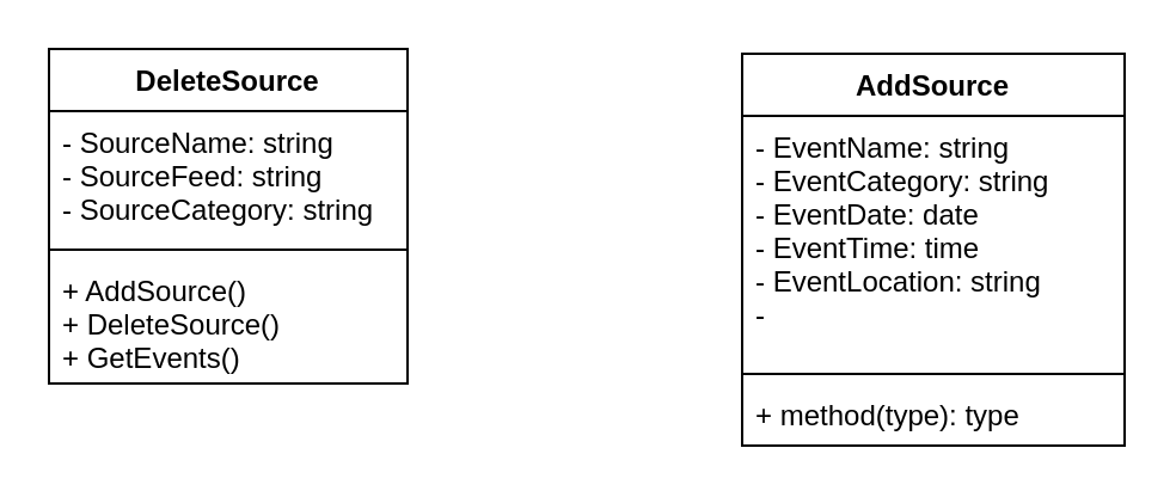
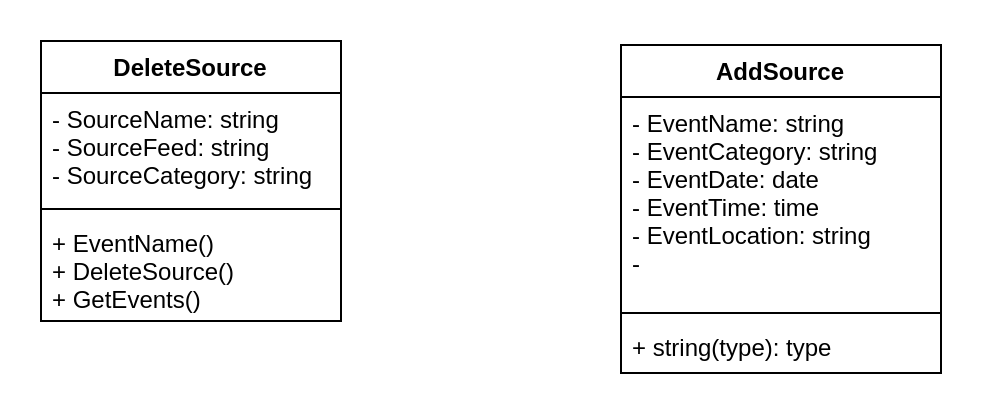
  <mxCell id="0" />
  <mxCell id="1" parent="0" />
  <mxCell id="2" value="DeleteSource" style="swimlane;fontStyle=1;align=center;verticalAlign=top;childLayout=stackLayout;horizontal=1;startSize=26;horizontalStack=0;resizeParent=1;resizeParentMax=0;resizeLast=0;collapsible=1;marginBottom=0;" parent="1" vertex="1"><mxGeometry x="20" y="20" width="150" height="140" as="geometry"><mxRectangle x="40" y="40" width="100" height="26" as="alternateBounds" /></mxGeometry></mxCell>
  <mxCell id="3" value="- SourceName: string&#10;- SourceFeed: string&#10;- SourceCategory: string" style="text;strokeColor=none;fillColor=none;align=left;verticalAlign=top;spacingLeft=4;spacingRight=4;overflow=hidden;rotatable=0;points=[[0,0.5],[1,0.5]];portConstraint=eastwest;" parent="2" vertex="1"><mxGeometry y="26" width="150" height="54" as="geometry" /></mxCell>
  <mxCell id="4" value="" style="line;strokeWidth=1;fillColor=none;align=left;verticalAlign=middle;spacingTop=-1;spacingLeft=3;spacingRight=3;rotatable=0;labelPosition=right;points=[];portConstraint=eastwest;" parent="2" vertex="1"><mxGeometry y="80" width="150" height="8" as="geometry" /></mxCell>
- <mxCell id="5" value="+ AddSource()&#10;+ DeleteSource()&#10;+ GetEvents()&#10;" style="text;strokeColor=none;fillColor=none;align=left;verticalAlign=top;spacingLeft=4;spacingRight=4;overflow=hidden;rotatable=0;points=[[0,0.5],[1,0.5]];portConstraint=eastwest;" parent="2" vertex="1"><mxGeometry y="88" width="150" height="52" as="geometry" /></mxCell>
+ <mxCell id="5" value="+ EventName()&#10;+ DeleteSource()&#10;+ GetEvents()&#10;" style="text;strokeColor=none;fillColor=none;align=left;verticalAlign=top;spacingLeft=4;spacingRight=4;overflow=hidden;rotatable=0;points=[[0,0.5],[1,0.5]];portConstraint=eastwest;" parent="2" vertex="1"><mxGeometry y="88" width="150" height="52" as="geometry" /></mxCell>
  <mxCell id="6" value="AddSource" style="swimlane;fontStyle=1;align=center;verticalAlign=top;childLayout=stackLayout;horizontal=1;startSize=26;horizontalStack=0;resizeParent=1;resizeParentMax=0;resizeLast=0;collapsible=1;marginBottom=0;" vertex="1" parent="1"><mxGeometry x="310" y="22" width="160" height="164" as="geometry" /></mxCell>
  <mxCell id="7" value="- EventName: string&#10;- EventCategory: string&#10;- EventDate: date&#10;- EventTime: time&#10;- EventLocation: string&#10;- " style="text;strokeColor=none;fillColor=none;align=left;verticalAlign=top;spacingLeft=4;spacingRight=4;overflow=hidden;rotatable=0;points=[[0,0.5],[1,0.5]];portConstraint=eastwest;" vertex="1" parent="6"><mxGeometry y="26" width="160" height="104" as="geometry" /></mxCell>
  <mxCell id="8" value="" style="line;strokeWidth=1;fillColor=none;align=left;verticalAlign=middle;spacingTop=-1;spacingLeft=3;spacingRight=3;rotatable=0;labelPosition=right;points=[];portConstraint=eastwest;" vertex="1" parent="6"><mxGeometry y="130" width="160" height="8" as="geometry" /></mxCell>
- <mxCell id="9" value="+ method(type): type" style="text;strokeColor=none;fillColor=none;align=left;verticalAlign=top;spacingLeft=4;spacingRight=4;overflow=hidden;rotatable=0;points=[[0,0.5],[1,0.5]];portConstraint=eastwest;" vertex="1" parent="6"><mxGeometry y="138" width="160" height="26" as="geometry" /></mxCell>
+ <mxCell id="9" value="+ string(type): type" style="text;strokeColor=none;fillColor=none;align=left;verticalAlign=top;spacingLeft=4;spacingRight=4;overflow=hidden;rotatable=0;points=[[0,0.5],[1,0.5]];portConstraint=eastwest;" vertex="1" parent="6"><mxGeometry y="138" width="160" height="26" as="geometry" /></mxCell>
